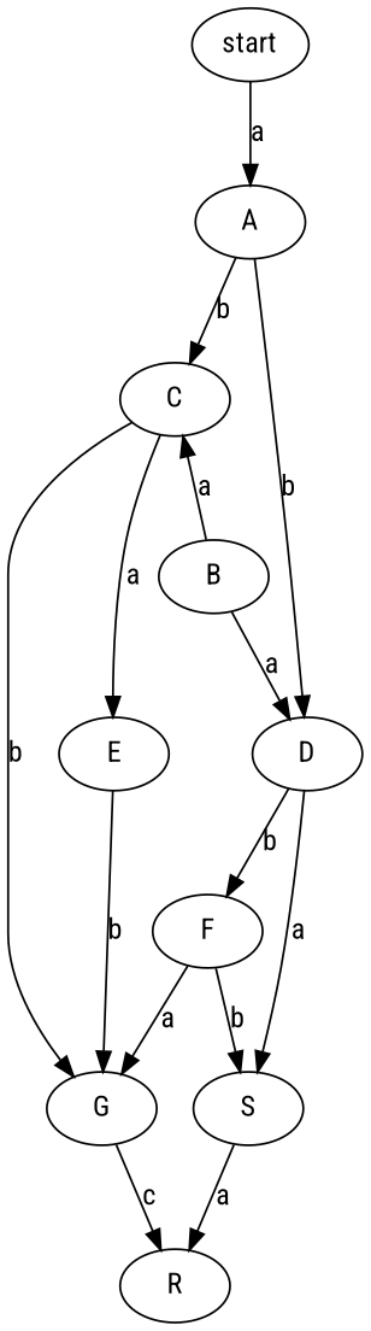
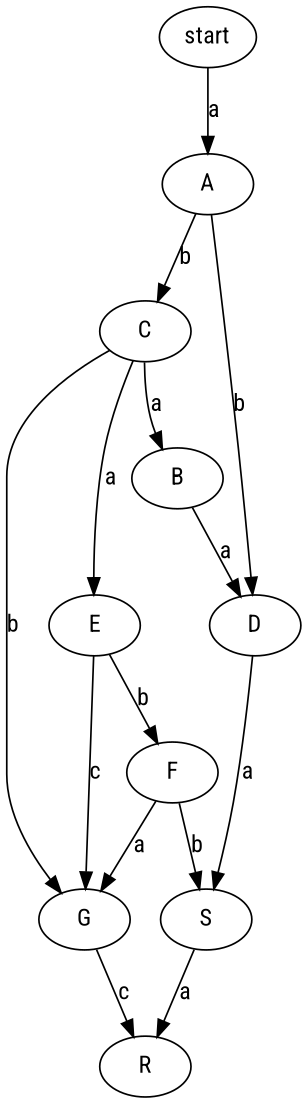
  digraph {
    fontname="Roboto Condensed"
    node [fontname="Roboto Condensed"]
    edge [fontname="Roboto Condensed"]
    start
    A
    C
    D
    B
    E
    G
    F
    S
    R
    start -> A [label=a]
    A -> C [label=b]
    A -> D [label=b]
    C -> E [label=a]
    C -> G [label=b]
-   D -> F [label=b]
+   E -> F [label=b]
    D -> S [label=a]
-   B -> C [label=a]
+   C -> B [label=a]
    B -> D [label=a]
-   E -> G [label=b]
+   E -> G [label=c]
    G -> R [label=c]
    F -> G [label=a]
    F -> S [label=b]
    S -> R [label=a]
  }
